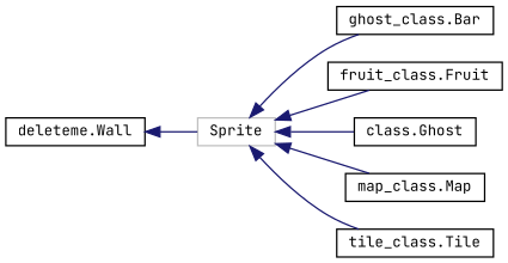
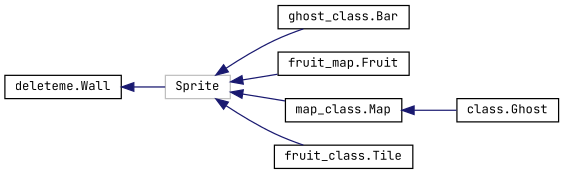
  digraph {
    fontname="JetBrains Mono"
    rankdir=LR
    node [color=black fillcolor=white fontname="JetBrains Mono" fontsize=10 shape=record style=filled]
    edge [color=midnightblue dir=back fontname="JetBrains Mono" fontsize=10 labelfontname=Helvetica labelfontsize=10 style=solid]
    n1 [color=grey75 height=0.2 label=Sprite width=0.4]
    n2 [height=0.2 label="ghost_class.Bar" width=0.4]
-   n3 [height=0.2 label="fruit_class.Fruit" width=0.4]
+   n3 [height=0.2 label="fruit_map.Fruit" width=0.4]
    n4 [height=0.2 label="class.Ghost" width=0.4]
    n5 [height=0.2 label="map_class.Map" width=0.4]
-   n6 [height=0.2 label="tile_class.Tile" width=0.4]
+   n6 [height=0.2 label="fruit_class.Tile" width=0.4]
    n7 [height=0.2 label="deleteme.Wall" width=0.4]
    n1 -> n2
    n1 -> n3
-   n1 -> n4
+   n5 -> n4
    n1 -> n5
    n1 -> n6
    n7 -> n1
  }
